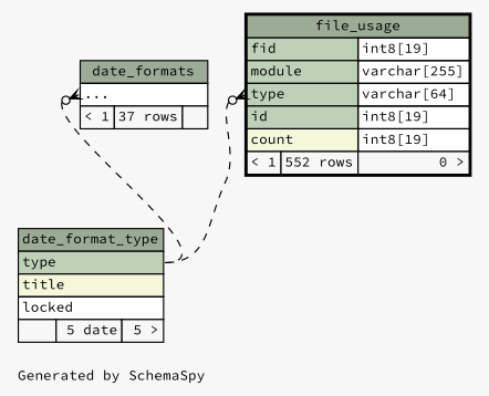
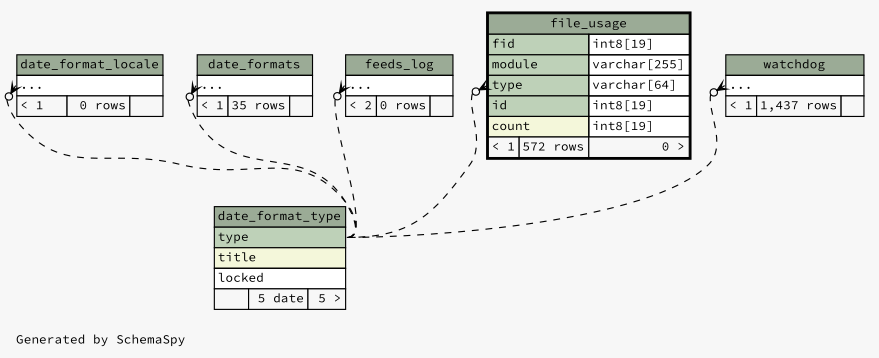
  digraph {
    bgcolor="#f7f7f7"
    fontname="Source Code Pro"
    fontsize=11
    label="\nGenerated by SchemaSpy"
    labeljust=l
    nodesep=0.18
    rankdir=TB
    ranksep=0.46
    node [fontname="Source Code Pro" fontsize=11 shape=plaintext]
    edge [arrowhead=none arrowsize=0.8 arrowtail=crowodot dir=back fontname="Source Code Pro" headport="type:e" style=dashed tailport="elipses:w"]
+   n1 [label=<     <TABLE BORDER="0" CELLBORDER="1" CELLSPACING="0" BGCOLOR="#ffffff">       <TR><TD COLSPAN="3" BGCOLOR="#9bab96" ALIGN="CENTER">date_format_locale</TD></TR>       <TR><TD PORT="elipses" COLSPAN="3" ALIGN="LEFT">...</TD></TR>       <TR><TD ALIGN="LEFT" BGCOLOR="#f7f7f7">&lt; 1</TD><TD ALIGN="RIGHT" BGCOLOR="#f7f7f7">0 rows</TD><TD ALIGN="RIGHT" BGCOLOR="#f7f7f7">  </TD></TR>     </TABLE>>]
    n2 [label=<     <TABLE BORDER="0" CELLBORDER="1" CELLSPACING="0" BGCOLOR="#ffffff">       <TR><TD COLSPAN="3" BGCOLOR="#9bab96" ALIGN="CENTER">date_format_type</TD></TR>       <TR><TD PORT="type" COLSPAN="3" BGCOLOR="#bed1b8" ALIGN="LEFT">type</TD></TR>       <TR><TD PORT="title" COLSPAN="3" BGCOLOR="#f4f7da" ALIGN="LEFT">title</TD></TR>       <TR><TD PORT="locked" COLSPAN="3" ALIGN="LEFT">locked</TD></TR>       <TR><TD ALIGN="LEFT" BGCOLOR="#f7f7f7">  </TD><TD ALIGN="RIGHT" BGCOLOR="#f7f7f7">5 date</TD><TD ALIGN="RIGHT" BGCOLOR="#f7f7f7">5 &gt;</TD></TR>     </TABLE>>]
-   n3 [label=<     <TABLE BORDER="0" CELLBORDER="1" CELLSPACING="0" BGCOLOR="#ffffff">       <TR><TD COLSPAN="3" BGCOLOR="#9bab96" ALIGN="CENTER">date_formats</TD></TR>       <TR><TD PORT="elipses" COLSPAN="3" ALIGN="LEFT">...</TD></TR>       <TR><TD ALIGN="LEFT" BGCOLOR="#f7f7f7">&lt; 1</TD><TD ALIGN="RIGHT" BGCOLOR="#f7f7f7">37 rows</TD><TD ALIGN="RIGHT" BGCOLOR="#f7f7f7">  </TD></TR>     </TABLE>>]
-   n5 [label=<     <TABLE BORDER="2" CELLBORDER="1" CELLSPACING="0" BGCOLOR="#ffffff">       <TR><TD COLSPAN="3" BGCOLOR="#9bab96" ALIGN="CENTER">file_usage</TD></TR>       <TR><TD PORT="fid" COLSPAN="2" BGCOLOR="#bed1b8" ALIGN="LEFT">fid</TD><TD PORT="fid.type" ALIGN="LEFT">int8[19]</TD></TR>       <TR><TD PORT="module" COLSPAN="2" BGCOLOR="#bed1b8" ALIGN="LEFT">module</TD><TD PORT="module.type" ALIGN="LEFT">varchar[255]</TD></TR>       <TR><TD PORT="type" COLSPAN="2" BGCOLOR="#bed1b8" ALIGN="LEFT">type</TD><TD PORT="type.type" ALIGN="LEFT">varchar[64]</TD></TR>       <TR><TD PORT="id" COLSPAN="2" BGCOLOR="#bed1b8" ALIGN="LEFT">id</TD><TD PORT="id.type" ALIGN="LEFT">int8[19]</TD></TR>       <TR><TD PORT="count" COLSPAN="2" BGCOLOR="#f4f7da" ALIGN="LEFT">count</TD><TD PORT="count.type" ALIGN="LEFT">int8[19]</TD></TR>       <TR><TD ALIGN="LEFT" BGCOLOR="#f7f7f7">&lt; 1</TD><TD ALIGN="RIGHT" BGCOLOR="#f7f7f7">552 rows</TD><TD ALIGN="RIGHT" BGCOLOR="#f7f7f7">0 &gt;</TD></TR>     </TABLE>>]
+   n3 [label=<     <TABLE BORDER="0" CELLBORDER="1" CELLSPACING="0" BGCOLOR="#ffffff">       <TR><TD COLSPAN="3" BGCOLOR="#9bab96" ALIGN="CENTER">date_formats</TD></TR>       <TR><TD PORT="elipses" COLSPAN="3" ALIGN="LEFT">...</TD></TR>       <TR><TD ALIGN="LEFT" BGCOLOR="#f7f7f7">&lt; 1</TD><TD ALIGN="RIGHT" BGCOLOR="#f7f7f7">35 rows</TD><TD ALIGN="RIGHT" BGCOLOR="#f7f7f7">  </TD></TR>     </TABLE>>]
+   n4 [label=<     <TABLE BORDER="0" CELLBORDER="1" CELLSPACING="0" BGCOLOR="#ffffff">       <TR><TD COLSPAN="3" BGCOLOR="#9bab96" ALIGN="CENTER">feeds_log</TD></TR>       <TR><TD PORT="elipses" COLSPAN="3" ALIGN="LEFT">...</TD></TR>       <TR><TD ALIGN="LEFT" BGCOLOR="#f7f7f7">&lt; 2</TD><TD ALIGN="RIGHT" BGCOLOR="#f7f7f7">0 rows</TD><TD ALIGN="RIGHT" BGCOLOR="#f7f7f7">  </TD></TR>     </TABLE>>]
+   n5 [label=<     <TABLE BORDER="2" CELLBORDER="1" CELLSPACING="0" BGCOLOR="#ffffff">       <TR><TD COLSPAN="3" BGCOLOR="#9bab96" ALIGN="CENTER">file_usage</TD></TR>       <TR><TD PORT="fid" COLSPAN="2" BGCOLOR="#bed1b8" ALIGN="LEFT">fid</TD><TD PORT="fid.type" ALIGN="LEFT">int8[19]</TD></TR>       <TR><TD PORT="module" COLSPAN="2" BGCOLOR="#bed1b8" ALIGN="LEFT">module</TD><TD PORT="module.type" ALIGN="LEFT">varchar[255]</TD></TR>       <TR><TD PORT="type" COLSPAN="2" BGCOLOR="#bed1b8" ALIGN="LEFT">type</TD><TD PORT="type.type" ALIGN="LEFT">varchar[64]</TD></TR>       <TR><TD PORT="id" COLSPAN="2" BGCOLOR="#bed1b8" ALIGN="LEFT">id</TD><TD PORT="id.type" ALIGN="LEFT">int8[19]</TD></TR>       <TR><TD PORT="count" COLSPAN="2" BGCOLOR="#f4f7da" ALIGN="LEFT">count</TD><TD PORT="count.type" ALIGN="LEFT">int8[19]</TD></TR>       <TR><TD ALIGN="LEFT" BGCOLOR="#f7f7f7">&lt; 1</TD><TD ALIGN="RIGHT" BGCOLOR="#f7f7f7">572 rows</TD><TD ALIGN="RIGHT" BGCOLOR="#f7f7f7">0 &gt;</TD></TR>     </TABLE>>]
+   n6 [label=<     <TABLE BORDER="0" CELLBORDER="1" CELLSPACING="0" BGCOLOR="#ffffff">       <TR><TD COLSPAN="3" BGCOLOR="#9bab96" ALIGN="CENTER">watchdog</TD></TR>       <TR><TD PORT="elipses" COLSPAN="3" ALIGN="LEFT">...</TD></TR>       <TR><TD ALIGN="LEFT" BGCOLOR="#f7f7f7">&lt; 1</TD><TD ALIGN="RIGHT" BGCOLOR="#f7f7f7">1,437 rows</TD><TD ALIGN="RIGHT" BGCOLOR="#f7f7f7">  </TD></TR>     </TABLE>>]
+   n1 -> n2
    n3 -> n2
+   n4 -> n2
    n5 -> n2 [tailport="type:w"]
+   n6 -> n2
  }
